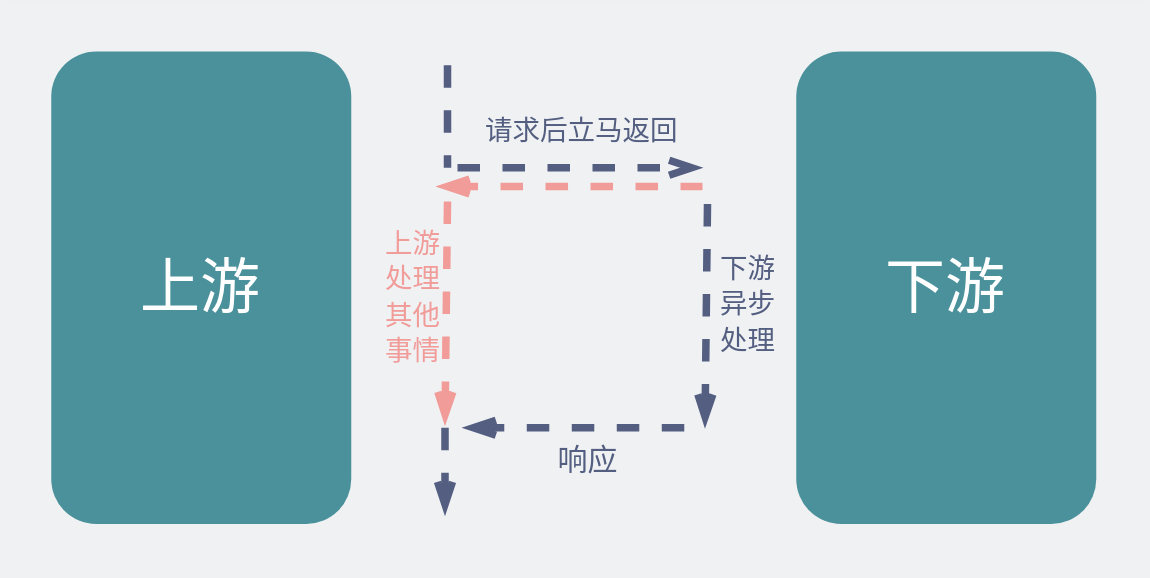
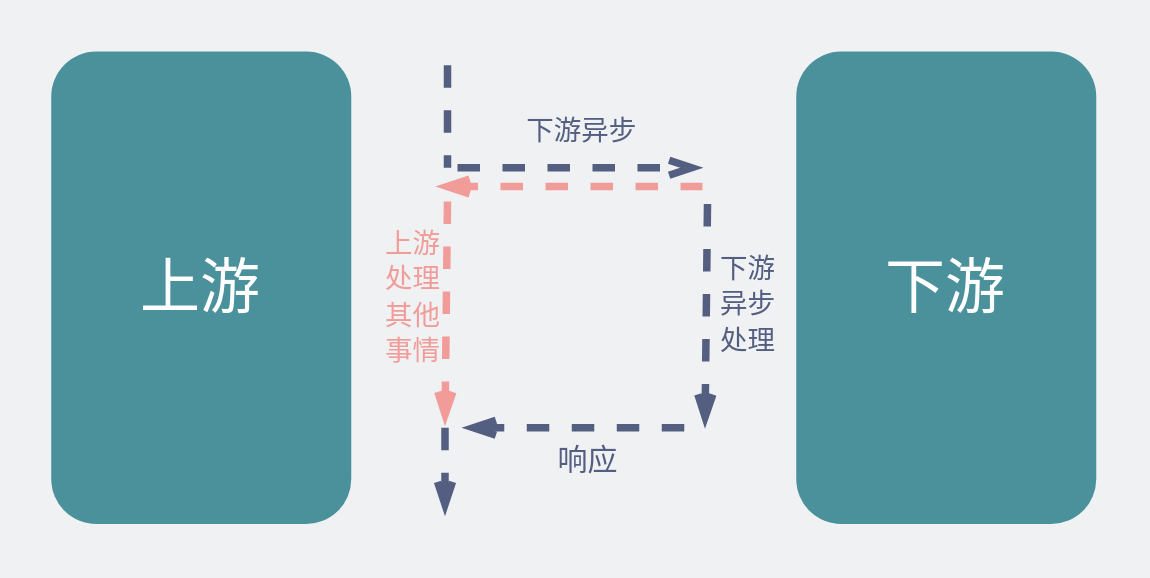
  <mxCell id="0" />
  <mxCell id="1" parent="0" />
  <mxCell id="2" value="&lt;font style=&quot;font-size: 24px;&quot; color=&quot;#ffffff&quot;&gt;上游&lt;/font&gt;" style="rounded=1;whiteSpace=wrap;html=1;fillColor=#4A919B;strokeColor=none;" parent="1" vertex="1"><mxGeometry x="20" y="20" width="120" height="189" as="geometry" /></mxCell>
- <mxCell id="3" value="&lt;font color=&quot;#535e80&quot; style=&quot;font-size: 11px;&quot;&gt;请求后立马返回&lt;/font&gt;" style="text;html=1;strokeColor=none;fillColor=none;align=center;verticalAlign=middle;whiteSpace=wrap;rounded=0;" parent="1" vertex="1"><mxGeometry x="162.5" y="35" width="138.5" height="33" as="geometry" /></mxCell>
+ <mxCell id="3" value="&lt;font color=&quot;#535e80&quot; style=&quot;font-size: 11px;&quot;&gt;下游异步&lt;/font&gt;" style="text;html=1;strokeColor=none;fillColor=none;align=center;verticalAlign=middle;whiteSpace=wrap;rounded=0;" parent="1" vertex="1"><mxGeometry x="162.5" y="35" width="138.5" height="33" as="geometry" /></mxCell>
  <mxCell id="4" value="&lt;font style=&quot;font-size: 24px;&quot; color=&quot;#ffffff&quot;&gt;下游&lt;/font&gt;" style="rounded=1;whiteSpace=wrap;html=1;fillColor=#4A919B;strokeColor=none;" parent="1" vertex="1"><mxGeometry x="318" y="20" width="120" height="189" as="geometry" /></mxCell>
  <mxCell id="5" value="&lt;font color=&quot;#535e80&quot; style=&quot;font-size: 12px;&quot;&gt;响应&lt;/font&gt;" style="text;html=1;strokeColor=none;fillColor=none;align=center;verticalAlign=middle;whiteSpace=wrap;rounded=0;" parent="1" vertex="1"><mxGeometry x="204.5" y="168.5" width="60" height="30" as="geometry" /></mxCell>
  <mxCell id="6" value="&lt;font style=&quot;font-size: 11px;&quot;&gt;&lt;font color=&quot;#535e80&quot;&gt;下游&lt;br style=&quot;font-size: 11px;&quot;&gt;异步&lt;br&gt;处理&lt;/font&gt;&lt;br&gt;&lt;/font&gt;" style="text;html=1;strokeColor=none;fillColor=none;align=center;verticalAlign=middle;whiteSpace=wrap;rounded=0;" parent="1" vertex="1"><mxGeometry x="257.5" y="103.5" width="82" height="34" as="geometry" /></mxCell>
  <mxCell id="7" value="" style="endArrow=openThin;html=1;rounded=0;fontSize=24;fontColor=#4A919B;fillColor=#FDD276;dashed=1;strokeWidth=3;strokeColor=#535E80;endFill=0;" parent="1" edge="1"><mxGeometry width="50" height="50" relative="1" as="geometry"><mxPoint x="282.5" y="81" as="sourcePoint" /><mxPoint x="281.5" y="169.5" as="targetPoint" /></mxGeometry></mxCell>
  <mxCell id="8" value="" style="endArrow=openThin;html=1;rounded=0;fontSize=24;fontColor=#4A919B;fillColor=#FDD276;dashed=1;strokeWidth=3;endFill=0;strokeColor=#535E80;" parent="1" edge="1"><mxGeometry width="50" height="50" relative="1" as="geometry"><mxPoint x="177.5" y="170.5" as="sourcePoint" /><mxPoint x="177.5" y="204.5" as="targetPoint" /></mxGeometry></mxCell>
  <mxCell id="9" value="" style="endArrow=none;html=1;rounded=0;fontSize=24;fontColor=#4A919B;fillColor=#FDD276;dashed=1;strokeWidth=3;endFill=0;strokeColor=#535E80;startArrow=none;startFill=0;" parent="1" edge="1"><mxGeometry width="50" height="50" relative="1" as="geometry"><mxPoint x="178.5" y="25.5" as="sourcePoint" /><mxPoint x="178.5" y="66.5" as="targetPoint" /></mxGeometry></mxCell>
  <mxCell id="10" value="" style="endArrow=openThin;html=1;rounded=0;dashed=1;fontSize=16;fontColor=#4A919B;strokeColor=#535E80;fillColor=#FDD276;strokeWidth=3;endFill=0;" parent="1" edge="1"><mxGeometry width="50" height="50" relative="1" as="geometry"><mxPoint x="182.5" y="66.5" as="sourcePoint" /><mxPoint x="279.5" y="66.5" as="targetPoint" /></mxGeometry></mxCell>
  <mxCell id="11" value="" style="endArrow=none;html=1;rounded=0;dashed=1;fontSize=16;fontColor=#4A919B;strokeColor=#535E80;fillColor=#FDD276;strokeWidth=3;startArrow=openThin;startFill=0;endFill=0;" parent="1" edge="1"><mxGeometry width="50" height="50" relative="1" as="geometry"><mxPoint x="185.5" y="170.5" as="sourcePoint" /><mxPoint x="274.5" y="170.5" as="targetPoint" /></mxGeometry></mxCell>
  <mxCell id="12" value="" style="endArrow=none;html=1;rounded=0;dashed=1;fontSize=16;fontColor=#4A919B;strokeColor=#F19C99;fillColor=#FDD276;strokeWidth=3;endFill=0;startArrow=openThin;startFill=0;" parent="1" edge="1"><mxGeometry width="50" height="50" relative="1" as="geometry"><mxPoint x="175" y="74" as="sourcePoint" /><mxPoint x="280.5" y="74" as="targetPoint" /></mxGeometry></mxCell>
  <mxCell id="13" value="" style="endArrow=openThin;html=1;rounded=0;fontSize=24;fontColor=#4A919B;fillColor=#FDD276;dashed=1;strokeWidth=3;strokeColor=#F19C99;endFill=0;" parent="1" edge="1"><mxGeometry width="50" height="50" relative="1" as="geometry"><mxPoint x="178.5" y="80" as="sourcePoint" /><mxPoint x="177.5" y="168.5" as="targetPoint" /></mxGeometry></mxCell>
  <mxCell id="14" value="&lt;font style=&quot;font-size: 11px;&quot;&gt;&lt;font color=&quot;#f19c99&quot;&gt;上游&lt;br&gt;处理&lt;br&gt;其他&lt;br&gt;事情&lt;/font&gt;&lt;br&gt;&lt;/font&gt;" style="text;html=1;strokeColor=none;fillColor=none;align=center;verticalAlign=middle;whiteSpace=wrap;rounded=0;" parent="1" vertex="1"><mxGeometry x="123.5" y="100.5" width="82" height="34" as="geometry" /></mxCell>
